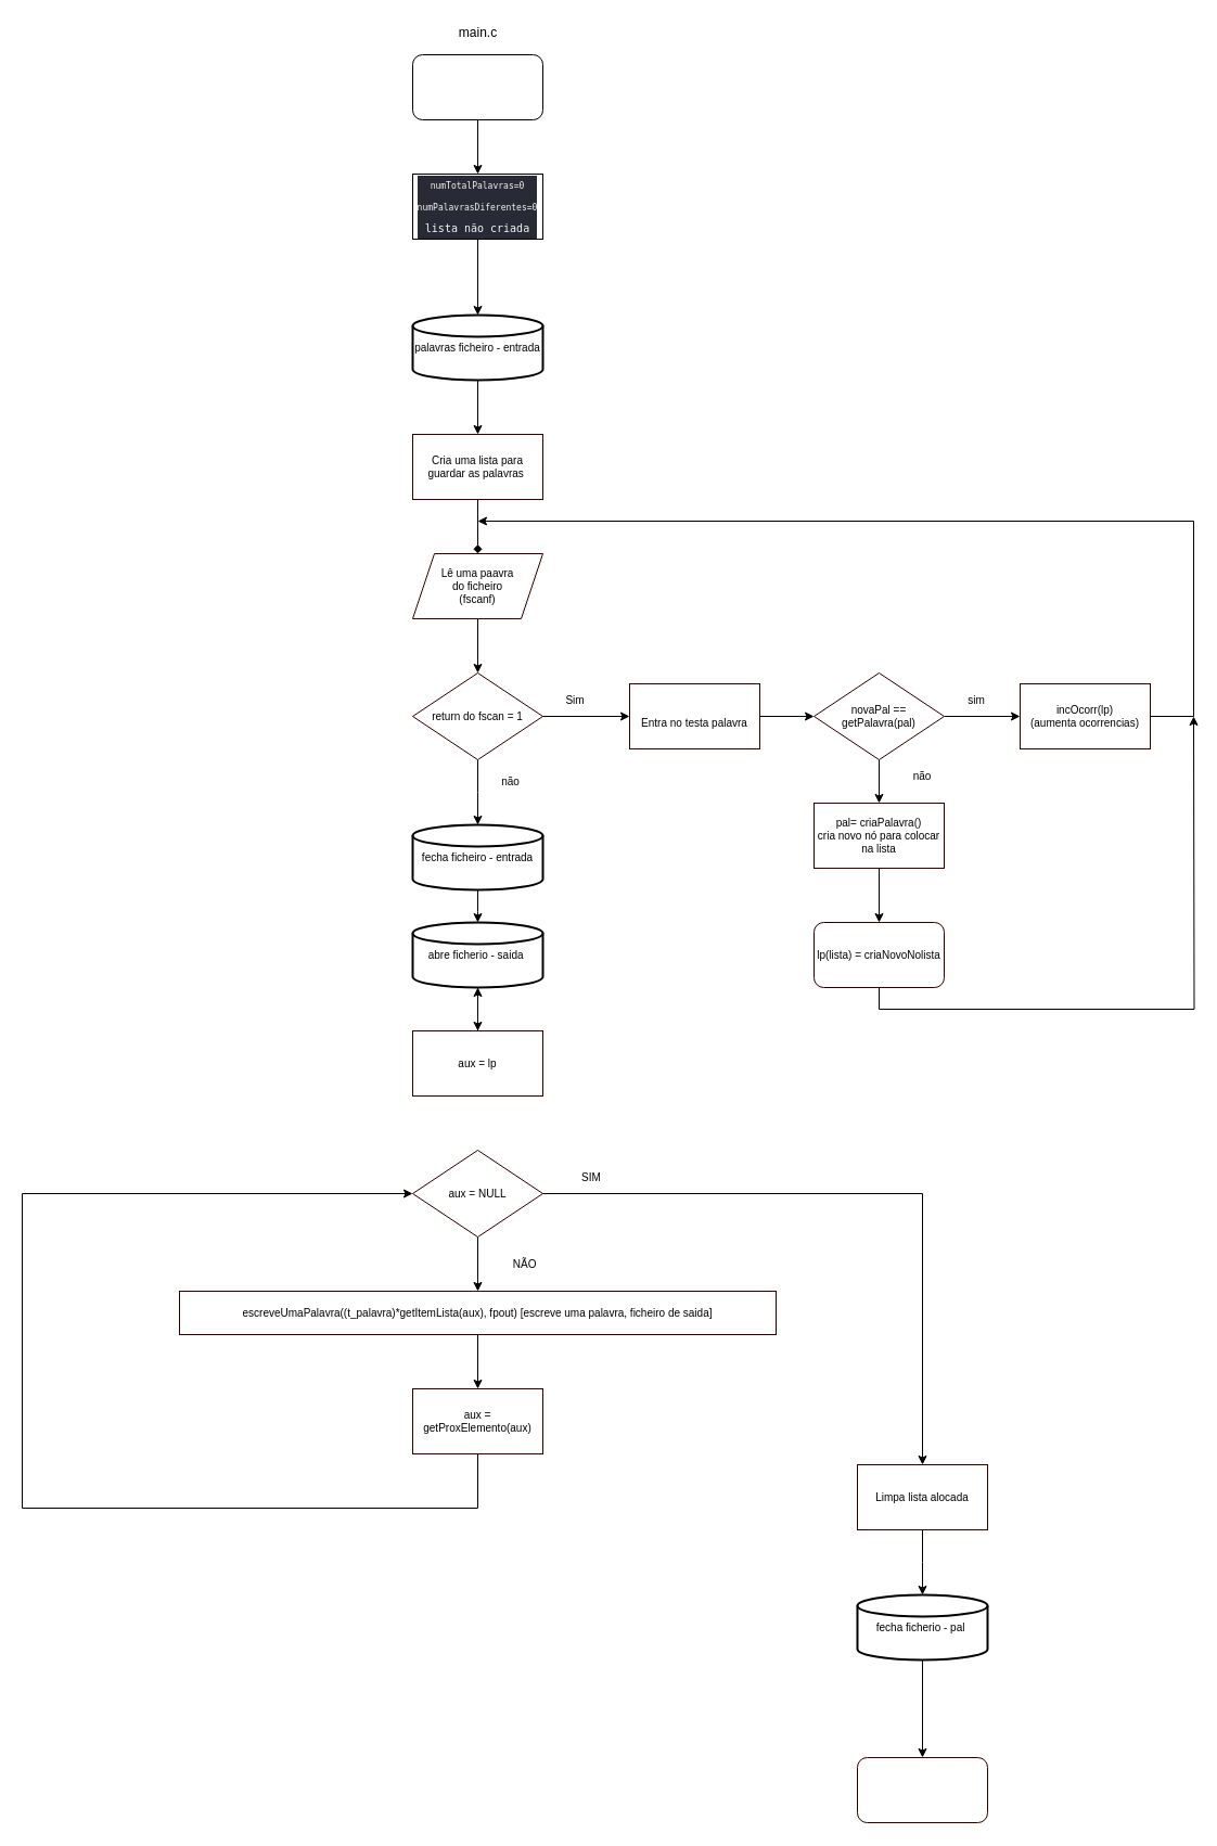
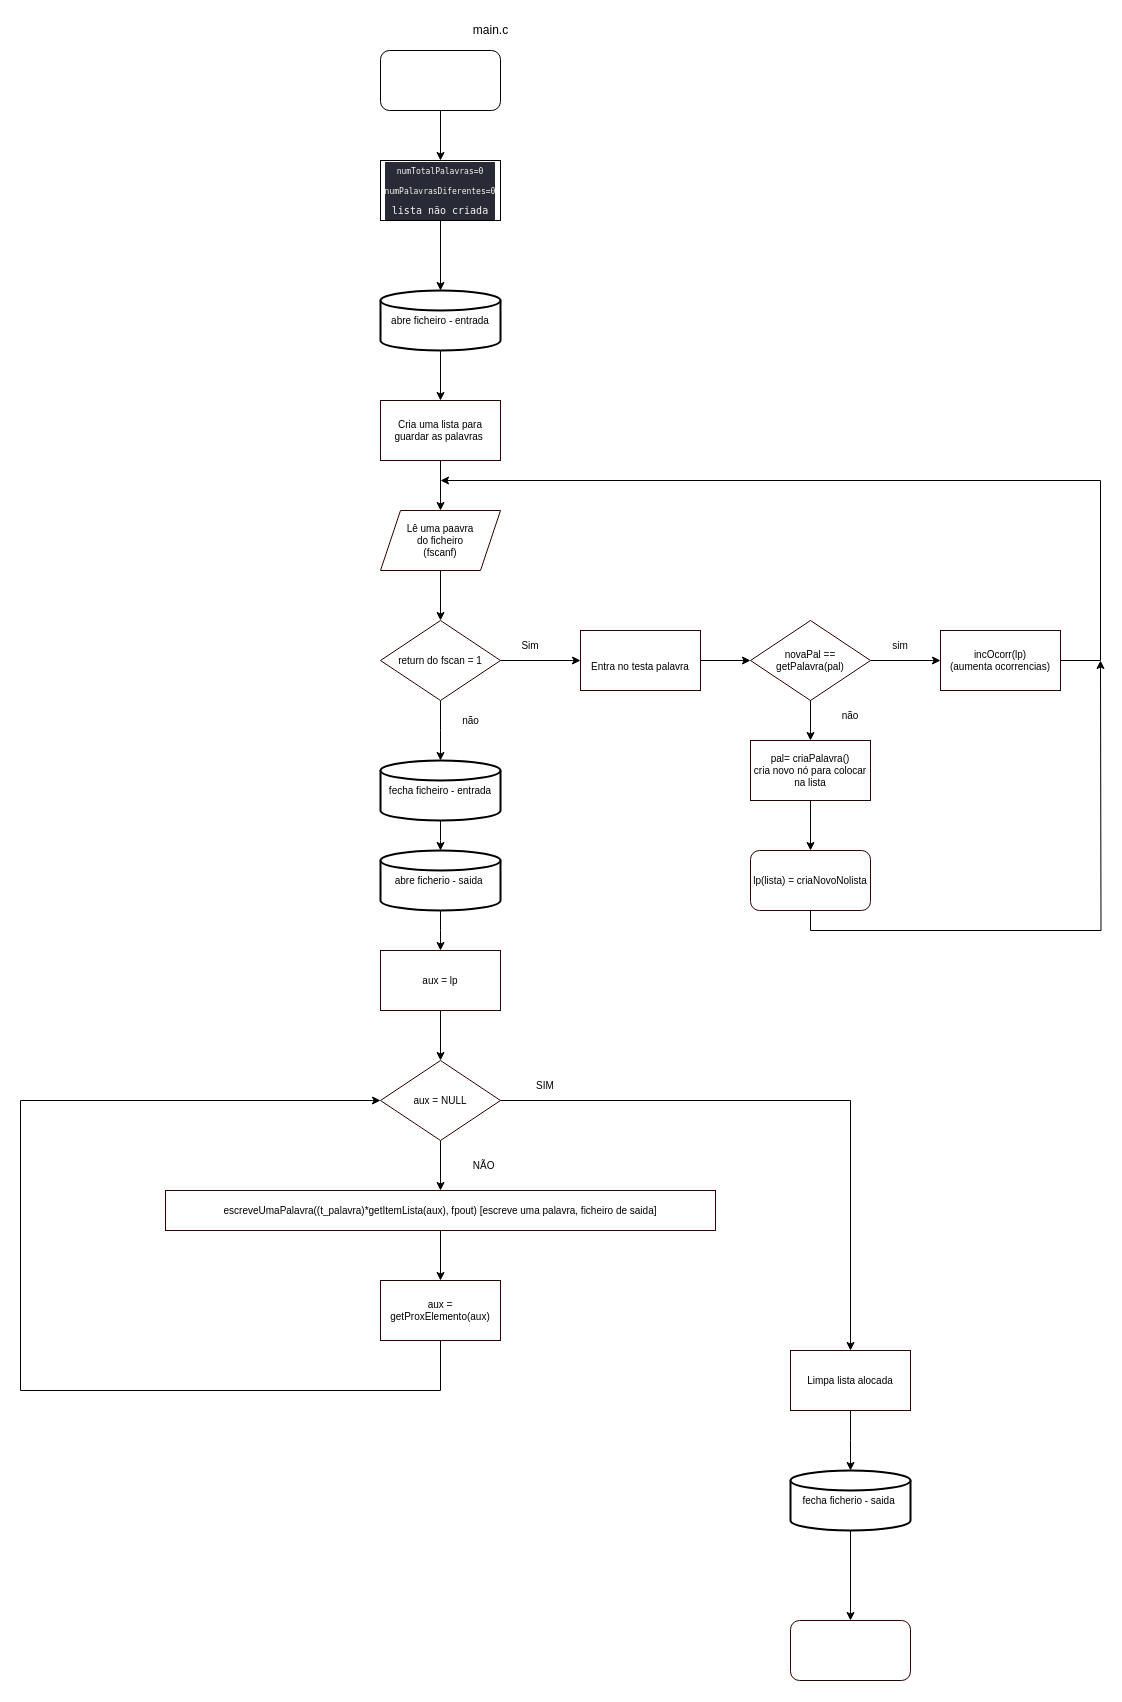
  <mxCell id="0" />
  <mxCell id="1" parent="0" />
  <mxCell id="2" value="" style="rounded=1;whiteSpace=wrap;html=1;" vertex="1" parent="1"><mxGeometry x="380" y="50" width="120" height="60" as="geometry" /></mxCell>
- <mxCell id="3" value="main.c" style="text;html=1;align=center;verticalAlign=middle;resizable=0;points=[];autosize=1;strokeColor=none;fillColor=none;" vertex="1" parent="1"><mxGeometry x="415" y="20" width="50" height="20" as="geometry" /></mxCell>
+ <mxCell id="3" value="main.c" style="text;html=1;align=center;verticalAlign=middle;resizable=0;points=[];autosize=1;strokeColor=none;fillColor=none;" vertex="1" parent="1"><mxGeometry x="465" y="20" width="50" height="20" as="geometry" /></mxCell>
  <mxCell id="4" value="" style="endArrow=classic;html=1;rounded=0;exitX=0.5;exitY=1;exitDx=0;exitDy=0;" edge="1" parent="1" source="2" target="5"><mxGeometry width="50" height="50" relative="1" as="geometry"><mxPoint x="670" y="530" as="sourcePoint" /><mxPoint x="630" as="targetPoint" y="150" /></mxGeometry></mxCell>
  <mxCell id="5" value="&lt;div style=&quot;color: rgb(246 , 246 , 244) ; background-color: rgb(40 , 42 , 54) ; font-family: &amp;#34;droid sans mono&amp;#34; , monospace , monospace , &amp;#34;droid sans fallback&amp;#34; ; line-height: 19px ; font-size: 8px&quot;&gt;numTotalPalavras=0&lt;/div&gt;&lt;div style=&quot;color: rgb(246 , 246 , 244) ; background-color: rgb(40 , 42 , 54) ; font-family: &amp;#34;droid sans mono&amp;#34; , monospace , monospace , &amp;#34;droid sans fallback&amp;#34; ; line-height: 19px&quot;&gt;&lt;div style=&quot;font-family: &amp;#34;droid sans mono&amp;#34; , monospace , monospace , &amp;#34;droid sans fallback&amp;#34; ; line-height: 19px&quot;&gt;&lt;span style=&quot;font-size: 8px&quot;&gt;numPalavrasDiferentes=0&lt;/span&gt;&lt;br&gt;&lt;font size=&quot;1&quot;&gt;lista não criada&lt;/font&gt;&lt;/div&gt;&lt;/div&gt;" style="rounded=0;whiteSpace=wrap;html=1;" vertex="1" parent="1"><mxGeometry x="380" y="160" width="120" height="60" as="geometry" /></mxCell>
  <mxCell id="6" value="" style="endArrow=classic;html=1;rounded=0;fontSize=8;exitX=0.5;exitY=1;exitDx=0;exitDy=0;" edge="1" parent="1" source="5"><mxGeometry width="50" height="50" relative="1" as="geometry"><mxPoint x="510" y="500" as="sourcePoint" /><mxPoint x="440" y="290" as="targetPoint" /><Array as="points" /></mxGeometry></mxCell>
  <mxCell id="7" value="&lt;font style=&quot;font-size: 10px&quot;&gt;Cria uma lista para guardar as palavras&amp;nbsp;&lt;/font&gt;" style="rounded=0;whiteSpace=wrap;html=1;fontSize=8;fillColor=#FFFFFF;strokeColor=#330000;" vertex="1" parent="1"><mxGeometry x="380" y="400" width="120" height="60" as="geometry" /></mxCell>
  <mxCell id="8" value="Lê uma paavra &lt;br&gt;do ficheiro&lt;br&gt;(fscanf)" style="shape=parallelogram;perimeter=parallelogramPerimeter;whiteSpace=wrap;html=1;fixedSize=1;fontSize=10;strokeColor=#330000;fillColor=#FFFFFF;" vertex="1" parent="1"><mxGeometry x="380" y="510" width="120" height="60" as="geometry" /></mxCell>
- <mxCell id="9" value="" style="endArrow=diamond;html=1;rounded=0;fontSize=10;exitX=0.5;exitY=1;exitDx=0;exitDy=0;entryX=0.5;entryY=0;entryDx=0;entryDy=0;" edge="1" parent="1" source="7" target="8"><mxGeometry width="50" height="50" relative="1" as="geometry"><mxPoint x="740" y="570" as="sourcePoint" /><mxPoint x="790" y="520" as="targetPoint" /></mxGeometry></mxCell>
+ <mxCell id="9" value="" style="endArrow=classic;html=1;rounded=0;fontSize=10;exitX=0.5;exitY=1;exitDx=0;exitDy=0;entryX=0.5;entryY=0;entryDx=0;entryDy=0;" edge="1" parent="1" source="7" target="8"><mxGeometry width="50" height="50" relative="1" as="geometry"><mxPoint x="740" y="570" as="sourcePoint" /><mxPoint x="790" y="520" as="targetPoint" /></mxGeometry></mxCell>
  <mxCell id="10" style="edgeStyle=orthogonalEdgeStyle;rounded=0;orthogonalLoop=1;jettySize=auto;html=1;fontSize=10;" edge="1" parent="1" source="11"><mxGeometry relative="1" as="geometry"><mxPoint x="440" y="760" as="targetPoint" /></mxGeometry></mxCell>
  <mxCell id="11" value="return do fscan = 1" style="rhombus;whiteSpace=wrap;html=1;fontSize=10;strokeColor=#330000;fillColor=#FFFFFF;" vertex="1" parent="1"><mxGeometry x="380" y="620" width="120" height="80" as="geometry" /></mxCell>
  <mxCell id="12" value="" style="endArrow=classic;html=1;rounded=0;fontSize=10;exitX=0.5;exitY=1;exitDx=0;exitDy=0;" edge="1" parent="1" source="8"><mxGeometry width="50" height="50" relative="1" as="geometry"><mxPoint x="780" y="580" as="sourcePoint" /><mxPoint x="440" y="620" as="targetPoint" /></mxGeometry></mxCell>
  <mxCell id="13" value="" style="endArrow=classic;html=1;rounded=0;fontSize=10;exitX=1;exitY=0.5;exitDx=0;exitDy=0;" edge="1" parent="1" source="11"><mxGeometry width="50" height="50" relative="1" as="geometry"><mxPoint x="500" y="690" as="sourcePoint" /><mxPoint x="580" y="660" as="targetPoint" /></mxGeometry></mxCell>
  <mxCell id="14" value="Sim" style="text;html=1;strokeColor=none;fillColor=none;align=center;verticalAlign=middle;whiteSpace=wrap;rounded=0;fontSize=10;" vertex="1" parent="1"><mxGeometry x="500" y="630" width="60" height="30" as="geometry" /></mxCell>
  <mxCell id="15" value="&lt;br&gt;Entra no testa palavra" style="rounded=0;whiteSpace=wrap;html=1;fontSize=10;strokeColor=#330000;fillColor=#FFFFFF;" vertex="1" parent="1"><mxGeometry x="580" y="630" width="120" height="60" as="geometry" /></mxCell>
  <mxCell id="16" style="edgeStyle=orthogonalEdgeStyle;rounded=0;orthogonalLoop=1;jettySize=auto;html=1;exitX=1;exitY=0.5;exitDx=0;exitDy=0;fontSize=10;" edge="1" parent="1"><mxGeometry relative="1" as="geometry"><mxPoint x="940" y="660" as="targetPoint" /><mxPoint x="870" y="660" as="sourcePoint" /></mxGeometry></mxCell>
  <mxCell id="17" value="" style="endArrow=classic;html=1;rounded=0;fontSize=10;exitX=1;exitY=0.5;exitDx=0;exitDy=0;" edge="1" parent="1" source="15"><mxGeometry width="50" height="50" relative="1" as="geometry"><mxPoint x="700" y="680" as="sourcePoint" /><mxPoint x="750" y="660" as="targetPoint" /></mxGeometry></mxCell>
  <mxCell id="18" value="" style="endArrow=classic;html=1;rounded=0;fontSize=10;exitX=0.5;exitY=1;exitDx=0;exitDy=0;" edge="1" parent="1"><mxGeometry width="50" height="50" relative="1" as="geometry"><mxPoint x="810" y="690" as="sourcePoint" /><mxPoint x="810" y="740" as="targetPoint" /></mxGeometry></mxCell>
  <mxCell id="19" value="sim" style="text;html=1;strokeColor=none;fillColor=none;align=center;verticalAlign=middle;whiteSpace=wrap;rounded=0;fontSize=10;" vertex="1" parent="1"><mxGeometry x="870" y="630" width="60" height="30" as="geometry" /></mxCell>
  <mxCell id="20" style="edgeStyle=orthogonalEdgeStyle;rounded=0;orthogonalLoop=1;jettySize=auto;html=1;fontSize=10;" edge="1" parent="1" source="21"><mxGeometry relative="1" as="geometry"><mxPoint x="440" y="480" as="targetPoint" /><Array as="points"><mxPoint x="1100" y="660" /></Array></mxGeometry></mxCell>
  <mxCell id="21" value="incOcorr(lp)&lt;br&gt;(aumenta ocorrencias)" style="rounded=0;whiteSpace=wrap;html=1;fontSize=10;strokeColor=#330000;fillColor=#FFFFFF;" vertex="1" parent="1"><mxGeometry x="940" y="630" width="120" height="60" as="geometry" /></mxCell>
  <mxCell id="22" value="não" style="text;html=1;strokeColor=none;fillColor=none;align=center;verticalAlign=middle;whiteSpace=wrap;rounded=0;fontSize=10;" vertex="1" parent="1"><mxGeometry x="820" y="700" width="60" height="30" as="geometry" /></mxCell>
  <mxCell id="23" style="edgeStyle=orthogonalEdgeStyle;rounded=0;orthogonalLoop=1;jettySize=auto;html=1;exitX=0.5;exitY=1;exitDx=0;exitDy=0;entryX=0.5;entryY=0;entryDx=0;entryDy=0;fontSize=10;" edge="1" parent="1" source="24" target="26"><mxGeometry relative="1" as="geometry" /></mxCell>
  <mxCell id="24" value="pal= criaPalavra()&lt;br&gt;cria novo nó para colocar na lista" style="rounded=0;whiteSpace=wrap;html=1;fontSize=10;strokeColor=#330000;fillColor=#FFFFFF;" vertex="1" parent="1"><mxGeometry x="750" y="740" width="120" height="60" as="geometry" /></mxCell>
  <mxCell id="25" style="edgeStyle=orthogonalEdgeStyle;rounded=0;orthogonalLoop=1;jettySize=auto;html=1;exitX=0.5;exitY=1;exitDx=0;exitDy=0;fontSize=10;" edge="1" parent="1" source="26"><mxGeometry relative="1" as="geometry"><mxPoint x="1100" y="660" as="targetPoint" /></mxGeometry></mxCell>
  <mxCell id="26" value="lp(lista) = criaNovoNolista" style="whiteSpace=wrap;html=1;fontSize=10;strokeColor=#330000;fillColor=#FFFFFF;rounded=1;" vertex="1" parent="1"><mxGeometry x="750" y="850" width="120" height="60" as="geometry" /></mxCell>
  <mxCell id="27" value="novaPal == getPalavra(pal)" style="rhombus;whiteSpace=wrap;html=1;fontSize=10;strokeColor=#330000;fillColor=#FFFFFF;" vertex="1" parent="1"><mxGeometry x="750" y="620" width="120" height="80" as="geometry" /></mxCell>
  <mxCell id="28" style="edgeStyle=orthogonalEdgeStyle;rounded=0;orthogonalLoop=1;jettySize=auto;html=1;entryX=0.5;entryY=0;entryDx=0;entryDy=0;fontSize=10;" edge="1" parent="1" source="29" target="7"><mxGeometry relative="1" as="geometry" /></mxCell>
- <mxCell id="29" value="palavras ficheiro - entrada" style="strokeWidth=2;html=1;shape=mxgraph.flowchart.database;whiteSpace=wrap;fontSize=10;fillColor=#FFFFFF;" vertex="1" parent="1"><mxGeometry x="380" y="290" width="120" height="60" as="geometry" /></mxCell>
+ <mxCell id="29" value="abre ficheiro - entrada" style="strokeWidth=2;html=1;shape=mxgraph.flowchart.database;whiteSpace=wrap;fontSize=10;fillColor=#FFFFFF;" vertex="1" parent="1"><mxGeometry x="380" y="290" width="120" height="60" as="geometry" /></mxCell>
  <mxCell id="30" value="não" style="text;html=1;align=center;verticalAlign=middle;resizable=0;points=[];autosize=1;strokeColor=none;fillColor=none;fontSize=10;" vertex="1" parent="1"><mxGeometry x="455" y="710" width="30" height="20" as="geometry" /></mxCell>
  <mxCell id="31" style="edgeStyle=orthogonalEdgeStyle;rounded=0;orthogonalLoop=1;jettySize=auto;html=1;fontSize=10;" edge="1" parent="1" source="32"><mxGeometry relative="1" as="geometry"><mxPoint x="440" y="850" as="targetPoint" /></mxGeometry></mxCell>
  <mxCell id="32" value="fecha ficheiro - entrada" style="strokeWidth=2;html=1;shape=mxgraph.flowchart.database;whiteSpace=wrap;fontSize=10;fillColor=#FFFFFF;" vertex="1" parent="1"><mxGeometry x="380" y="760" width="120" height="60" as="geometry" /></mxCell>
  <mxCell id="33" style="edgeStyle=orthogonalEdgeStyle;rounded=0;orthogonalLoop=1;jettySize=auto;html=1;fontSize=10;" edge="1" parent="1" source="34"><mxGeometry relative="1" as="geometry"><mxPoint x="440" y="950" as="targetPoint" /></mxGeometry></mxCell>
  <mxCell id="34" value="abre ficherio - saida&amp;nbsp;" style="strokeWidth=2;html=1;shape=mxgraph.flowchart.database;whiteSpace=wrap;fontSize=10;fillColor=#FFFFFF;" vertex="1" parent="1"><mxGeometry x="380" y="850" width="120" height="60" as="geometry" /></mxCell>
- <mxCell id="35" style="edgeStyle=orthogonalEdgeStyle;rounded=0;orthogonalLoop=1;jettySize=auto;html=1;fontSize=10;" edge="1" parent="1" source="36" target="34"><mxGeometry relative="1" as="geometry"><mxPoint x="440" y="1050" as="targetPoint" /></mxGeometry></mxCell>
+ <mxCell id="35" style="edgeStyle=orthogonalEdgeStyle;rounded=0;orthogonalLoop=1;jettySize=auto;html=1;fontSize=10;entryX=0.5;entryY=0;entryDx=0;entryDy=0;" edge="1" parent="1" source="36" target="42"><mxGeometry relative="1" as="geometry"><mxPoint x="440" y="1050" as="targetPoint" /></mxGeometry></mxCell>
  <mxCell id="36" value="aux = lp" style="rounded=0;whiteSpace=wrap;html=1;fontSize=10;strokeColor=#330000;fillColor=#FFFFFF;" vertex="1" parent="1"><mxGeometry x="380" y="950" width="120" height="60" as="geometry" /></mxCell>
  <mxCell id="37" style="edgeStyle=orthogonalEdgeStyle;rounded=0;orthogonalLoop=1;jettySize=auto;html=1;fontSize=10;" edge="1" parent="1" source="38" target="39"><mxGeometry relative="1" as="geometry" /></mxCell>
  <mxCell id="38" value="escreveUmaPalavra((t_palavra)*getItemLista(aux), fpout) [escreve uma palavra, ficheiro de saida]" style="rounded=0;whiteSpace=wrap;html=1;fontSize=10;strokeColor=#330000;fillColor=#FFFFFF;" vertex="1" parent="1"><mxGeometry x="165" y="1190" width="550" height="40" as="geometry" /></mxCell>
  <mxCell id="39" value="aux = getProxElemento(aux)" style="rounded=0;whiteSpace=wrap;html=1;fontSize=10;strokeColor=#330000;fillColor=#FFFFFF;" vertex="1" parent="1"><mxGeometry x="380" y="1280" width="120" height="60" as="geometry" /></mxCell>
  <mxCell id="40" style="edgeStyle=orthogonalEdgeStyle;rounded=0;orthogonalLoop=1;jettySize=auto;html=1;entryX=0.5;entryY=0;entryDx=0;entryDy=0;fontSize=10;" edge="1" parent="1" source="42" target="38"><mxGeometry relative="1" as="geometry" /></mxCell>
  <mxCell id="41" style="edgeStyle=orthogonalEdgeStyle;rounded=0;orthogonalLoop=1;jettySize=auto;html=1;fontSize=10;" edge="1" parent="1" source="42"><mxGeometry relative="1" as="geometry"><mxPoint x="850" y="1350" as="targetPoint" /><Array as="points"><mxPoint x="850" y="1100" /><mxPoint x="850" y="1350" /></Array></mxGeometry></mxCell>
  <mxCell id="42" value="aux = NULL" style="rhombus;whiteSpace=wrap;html=1;fontSize=10;strokeColor=#330000;fillColor=#FFFFFF;" vertex="1" parent="1"><mxGeometry x="380" y="1060" width="120" height="80" as="geometry" /></mxCell>
  <mxCell id="43" value="NÃO&amp;nbsp;" style="text;html=1;strokeColor=none;fillColor=none;align=center;verticalAlign=middle;whiteSpace=wrap;rounded=0;fontSize=10;" vertex="1" parent="1"><mxGeometry x="455" y="1150" width="60" height="30" as="geometry" /></mxCell>
  <mxCell id="44" value="SIM" style="text;html=1;strokeColor=none;fillColor=none;align=center;verticalAlign=middle;whiteSpace=wrap;rounded=0;fontSize=10;" vertex="1" parent="1"><mxGeometry x="515" y="1070" width="60" height="30" as="geometry" /></mxCell>
  <mxCell id="45" style="edgeStyle=orthogonalEdgeStyle;rounded=0;orthogonalLoop=1;jettySize=auto;html=1;fontSize=10;entryX=0;entryY=0.5;entryDx=0;entryDy=0;" edge="1" parent="1" source="39" target="42"><mxGeometry relative="1" as="geometry"><mxPoint x="440" y="1340" as="sourcePoint" /><mxPoint x="20" y="1110" as="targetPoint" /><Array as="points"><mxPoint x="440" y="1390" /><mxPoint x="20" y="1390" /><mxPoint x="20" y="1100" /></Array></mxGeometry></mxCell>
  <mxCell id="46" style="edgeStyle=orthogonalEdgeStyle;rounded=0;orthogonalLoop=1;jettySize=auto;html=1;fontSize=10;" edge="1" parent="1" source="47"><mxGeometry relative="1" as="geometry"><mxPoint x="850" y="1470" as="targetPoint" /></mxGeometry></mxCell>
  <mxCell id="47" value="Limpa lista alocada" style="rounded=0;whiteSpace=wrap;html=1;fontSize=10;strokeColor=#330000;fillColor=#FFFFFF;" vertex="1" parent="1"><mxGeometry x="790" y="1350" width="120" height="60" as="geometry" /></mxCell>
  <mxCell id="48" style="edgeStyle=orthogonalEdgeStyle;rounded=0;orthogonalLoop=1;jettySize=auto;html=1;entryX=0.5;entryY=0;entryDx=0;entryDy=0;fontSize=10;" edge="1" parent="1" source="49" target="50"><mxGeometry relative="1" as="geometry" /></mxCell>
- <mxCell id="49" value="fecha ficherio - pal&amp;nbsp;" style="strokeWidth=2;html=1;shape=mxgraph.flowchart.database;whiteSpace=wrap;fontSize=10;fillColor=#FFFFFF;" vertex="1" parent="1"><mxGeometry x="790" y="1470" width="120" height="60" as="geometry" /></mxCell>
+ <mxCell id="49" value="fecha ficherio - saida&amp;nbsp;" style="strokeWidth=2;html=1;shape=mxgraph.flowchart.database;whiteSpace=wrap;fontSize=10;fillColor=#FFFFFF;" vertex="1" parent="1"><mxGeometry x="790" y="1470" width="120" height="60" as="geometry" /></mxCell>
  <mxCell id="50" value="" style="rounded=1;whiteSpace=wrap;html=1;fontSize=10;strokeColor=#330000;fillColor=#FFFFFF;" vertex="1" parent="1"><mxGeometry x="790" y="1620" width="120" height="60" as="geometry" /></mxCell>
